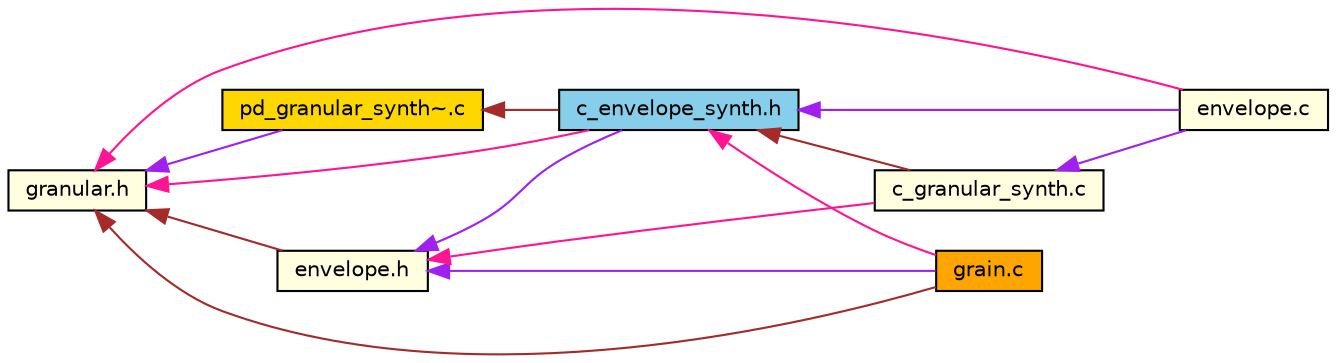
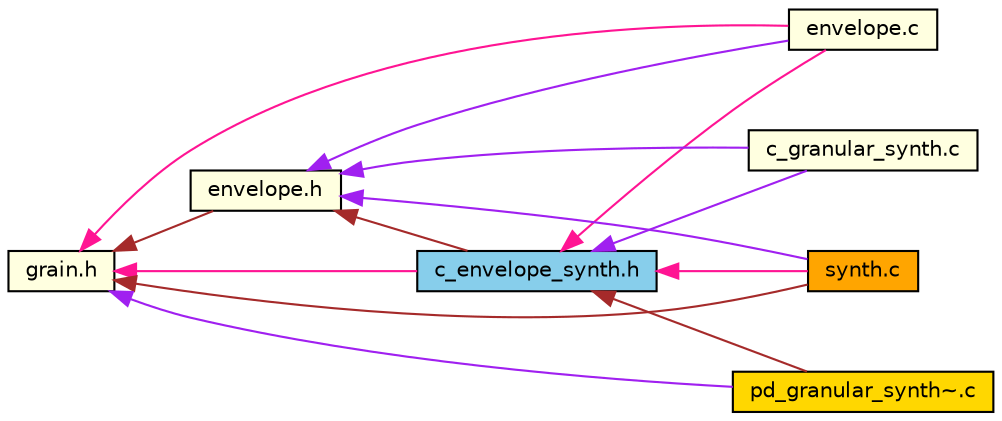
  digraph {
    rankdir=LR
    node [color=black fillcolor=lightyellow fontname=Helvetica fontsize=10 shape=record style=filled]
    edge [color=brown dir=back fontname=Helvetica fontsize=10 labelfontname=Helvetica labelfontsize=10 style=solid]
-   n1 [fontcolor=black height=0.2 label="granular.h" width=0.4]
+   n1 [fontcolor=black height=0.2 label="grain.h" width=0.4]
    n2 [fillcolor=skyblue height=0.2 label="c_envelope_synth.h" width=0.4]
    n3 [height=0.2 label="envelope.c" width=0.4]
-   n4 [fillcolor=orange height=0.2 label="grain.c" width=0.4]
+   n4 [fillcolor=orange height=0.2 label="synth.c" width=0.4]
    n5 [height=0.2 label="envelope.h" width=0.4]
    n6 [fillcolor=gold height=0.2 label="pd_granular_synth~.c" width=0.4]
    n7 [height=0.2 label="c_granular_synth.c" width=0.4]
    n1 -> n2 [color=deeppink]
    n1 -> n3 [color=deeppink]
    n1 -> n4
    n1 -> n5
    n1 -> n6 [color=purple]
-   n2 -> n3 [color=purple]
+   n2 -> n3 [color=deeppink]
    n2 -> n4 [color=deeppink]
-   n6 -> n2
-   n2 -> n7
-   n5 -> n2 [color=purple]
-   n7 -> n3 [color=purple]
+   n2 -> n6
+   n2 -> n7 [color=purple]
+   n5 -> n2
+   n5 -> n3 [color=purple]
    n5 -> n4 [color=purple]
-   n5 -> n7 [color=deeppink]
+   n5 -> n7 [color=purple]
  }
